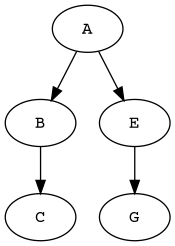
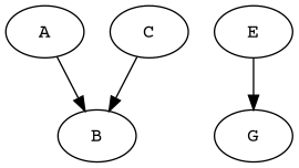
  digraph {
    fontname="Courier Prime"
    node [fontname="Courier Prime"]
    edge [fontname="Courier Prime"]
    n1 [label=A]
    n2 [label=B]
    n3 [label=E]
    n4 [label=C]
    n5 [label=G]
    n1 -> n2
-   n1 -> n3
-   n2 -> n4
+   n4 -> n2
    n3 -> n5
  }
